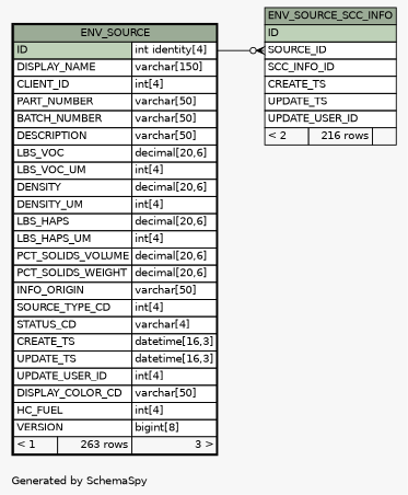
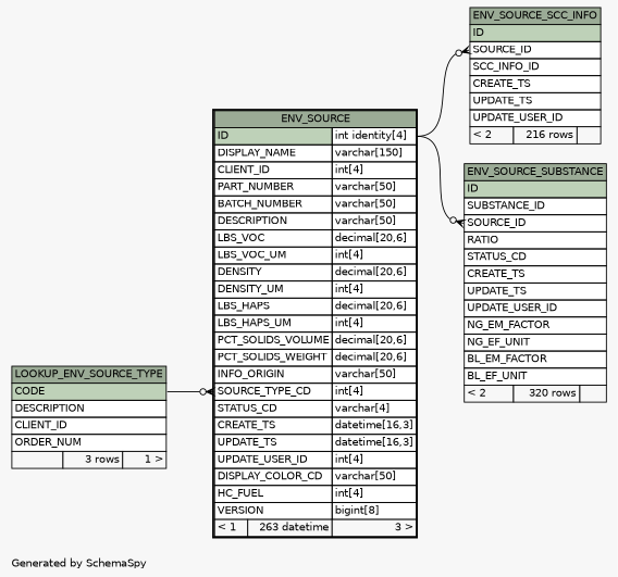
  digraph {
    bgcolor="#f7f7f7"
    fontname=Helvetica
    fontsize=11
    label="\nGenerated by SchemaSpy"
    labeljust=l
    nodesep=0.18
    rankdir=RL
    ranksep=0.46
    node [fontname=Helvetica fontsize=11 shape=plaintext]
    edge [arrowhead=none arrowsize=0.8 arrowtail=crowodot dir=back headport="ID.type:e" tailport="SOURCE_ID:w"]
-   n1 [label=<     <TABLE BORDER="2" CELLBORDER="1" CELLSPACING="0" BGCOLOR="#ffffff">       <TR><TD COLSPAN="3" BGCOLOR="#9bab96" ALIGN="CENTER">ENV_SOURCE</TD></TR>       <TR><TD PORT="ID" COLSPAN="2" BGCOLOR="#bed1b8" ALIGN="LEFT">ID</TD><TD PORT="ID.type" ALIGN="LEFT">int identity[4]</TD></TR>       <TR><TD PORT="DISPLAY_NAME" COLSPAN="2" ALIGN="LEFT">DISPLAY_NAME</TD><TD PORT="DISPLAY_NAME.type" ALIGN="LEFT">varchar[150]</TD></TR>       <TR><TD PORT="CLIENT_ID" COLSPAN="2" ALIGN="LEFT">CLIENT_ID</TD><TD PORT="CLIENT_ID.type" ALIGN="LEFT">int[4]</TD></TR>       <TR><TD PORT="PART_NUMBER" COLSPAN="2" ALIGN="LEFT">PART_NUMBER</TD><TD PORT="PART_NUMBER.type" ALIGN="LEFT">varchar[50]</TD></TR>       <TR><TD PORT="BATCH_NUMBER" COLSPAN="2" ALIGN="LEFT">BATCH_NUMBER</TD><TD PORT="BATCH_NUMBER.type" ALIGN="LEFT">varchar[50]</TD></TR>       <TR><TD PORT="DESCRIPTION" COLSPAN="2" ALIGN="LEFT">DESCRIPTION</TD><TD PORT="DESCRIPTION.type" ALIGN="LEFT">varchar[50]</TD></TR>       <TR><TD PORT="LBS_VOC" COLSPAN="2" ALIGN="LEFT">LBS_VOC</TD><TD PORT="LBS_VOC.type" ALIGN="LEFT">decimal[20,6]</TD></TR>       <TR><TD PORT="LBS_VOC_UM" COLSPAN="2" ALIGN="LEFT">LBS_VOC_UM</TD><TD PORT="LBS_VOC_UM.type" ALIGN="LEFT">int[4]</TD></TR>       <TR><TD PORT="DENSITY" COLSPAN="2" ALIGN="LEFT">DENSITY</TD><TD PORT="DENSITY.type" ALIGN="LEFT">decimal[20,6]</TD></TR>       <TR><TD PORT="DENSITY_UM" COLSPAN="2" ALIGN="LEFT">DENSITY_UM</TD><TD PORT="DENSITY_UM.type" ALIGN="LEFT">int[4]</TD></TR>       <TR><TD PORT="LBS_HAPS" COLSPAN="2" ALIGN="LEFT">LBS_HAPS</TD><TD PORT="LBS_HAPS.type" ALIGN="LEFT">decimal[20,6]</TD></TR>       <TR><TD PORT="LBS_HAPS_UM" COLSPAN="2" ALIGN="LEFT">LBS_HAPS_UM</TD><TD PORT="LBS_HAPS_UM.type" ALIGN="LEFT">int[4]</TD></TR>       <TR><TD PORT="PCT_SOLIDS_VOLUME" COLSPAN="2" ALIGN="LEFT">PCT_SOLIDS_VOLUME</TD><TD PORT="PCT_SOLIDS_VOLUME.type" ALIGN="LEFT">decimal[20,6]</TD></TR>       <TR><TD PORT="PCT_SOLIDS_WEIGHT" COLSPAN="2" ALIGN="LEFT">PCT_SOLIDS_WEIGHT</TD><TD PORT="PCT_SOLIDS_WEIGHT.type" ALIGN="LEFT">decimal[20,6]</TD></TR>       <TR><TD PORT="INFO_ORIGIN" COLSPAN="2" ALIGN="LEFT">INFO_ORIGIN</TD><TD PORT="INFO_ORIGIN.type" ALIGN="LEFT">varchar[50]</TD></TR>       <TR><TD PORT="SOURCE_TYPE_CD" COLSPAN="2" ALIGN="LEFT">SOURCE_TYPE_CD</TD><TD PORT="SOURCE_TYPE_CD.type" ALIGN="LEFT">int[4]</TD></TR>       <TR><TD PORT="STATUS_CD" COLSPAN="2" ALIGN="LEFT">STATUS_CD</TD><TD PORT="STATUS_CD.type" ALIGN="LEFT">varchar[4]</TD></TR>       <TR><TD PORT="CREATE_TS" COLSPAN="2" ALIGN="LEFT">CREATE_TS</TD><TD PORT="CREATE_TS.type" ALIGN="LEFT">datetime[16,3]</TD></TR>       <TR><TD PORT="UPDATE_TS" COLSPAN="2" ALIGN="LEFT">UPDATE_TS</TD><TD PORT="UPDATE_TS.type" ALIGN="LEFT">datetime[16,3]</TD></TR>       <TR><TD PORT="UPDATE_USER_ID" COLSPAN="2" ALIGN="LEFT">UPDATE_USER_ID</TD><TD PORT="UPDATE_USER_ID.type" ALIGN="LEFT">int[4]</TD></TR>       <TR><TD PORT="DISPLAY_COLOR_CD" COLSPAN="2" ALIGN="LEFT">DISPLAY_COLOR_CD</TD><TD PORT="DISPLAY_COLOR_CD.type" ALIGN="LEFT">varchar[50]</TD></TR>       <TR><TD PORT="HC_FUEL" COLSPAN="2" ALIGN="LEFT">HC_FUEL</TD><TD PORT="HC_FUEL.type" ALIGN="LEFT">int[4]</TD></TR>       <TR><TD PORT="VERSION" COLSPAN="2" ALIGN="LEFT">VERSION</TD><TD PORT="VERSION.type" ALIGN="LEFT">bigint[8]</TD></TR>       <TR><TD ALIGN="LEFT" BGCOLOR="#f7f7f7">&lt; 1</TD><TD ALIGN="RIGHT" BGCOLOR="#f7f7f7">263 rows</TD><TD ALIGN="RIGHT" BGCOLOR="#f7f7f7">3 &gt;</TD></TR>     </TABLE>>]
+   n1 [label=<     <TABLE BORDER="2" CELLBORDER="1" CELLSPACING="0" BGCOLOR="#ffffff">       <TR><TD COLSPAN="3" BGCOLOR="#9bab96" ALIGN="CENTER">ENV_SOURCE</TD></TR>       <TR><TD PORT="ID" COLSPAN="2" BGCOLOR="#bed1b8" ALIGN="LEFT">ID</TD><TD PORT="ID.type" ALIGN="LEFT">int identity[4]</TD></TR>       <TR><TD PORT="DISPLAY_NAME" COLSPAN="2" ALIGN="LEFT">DISPLAY_NAME</TD><TD PORT="DISPLAY_NAME.type" ALIGN="LEFT">varchar[150]</TD></TR>       <TR><TD PORT="CLIENT_ID" COLSPAN="2" ALIGN="LEFT">CLIENT_ID</TD><TD PORT="CLIENT_ID.type" ALIGN="LEFT">int[4]</TD></TR>       <TR><TD PORT="PART_NUMBER" COLSPAN="2" ALIGN="LEFT">PART_NUMBER</TD><TD PORT="PART_NUMBER.type" ALIGN="LEFT">varchar[50]</TD></TR>       <TR><TD PORT="BATCH_NUMBER" COLSPAN="2" ALIGN="LEFT">BATCH_NUMBER</TD><TD PORT="BATCH_NUMBER.type" ALIGN="LEFT">varchar[50]</TD></TR>       <TR><TD PORT="DESCRIPTION" COLSPAN="2" ALIGN="LEFT">DESCRIPTION</TD><TD PORT="DESCRIPTION.type" ALIGN="LEFT">varchar[50]</TD></TR>       <TR><TD PORT="LBS_VOC" COLSPAN="2" ALIGN="LEFT">LBS_VOC</TD><TD PORT="LBS_VOC.type" ALIGN="LEFT">decimal[20,6]</TD></TR>       <TR><TD PORT="LBS_VOC_UM" COLSPAN="2" ALIGN="LEFT">LBS_VOC_UM</TD><TD PORT="LBS_VOC_UM.type" ALIGN="LEFT">int[4]</TD></TR>       <TR><TD PORT="DENSITY" COLSPAN="2" ALIGN="LEFT">DENSITY</TD><TD PORT="DENSITY.type" ALIGN="LEFT">decimal[20,6]</TD></TR>       <TR><TD PORT="DENSITY_UM" COLSPAN="2" ALIGN="LEFT">DENSITY_UM</TD><TD PORT="DENSITY_UM.type" ALIGN="LEFT">int[4]</TD></TR>       <TR><TD PORT="LBS_HAPS" COLSPAN="2" ALIGN="LEFT">LBS_HAPS</TD><TD PORT="LBS_HAPS.type" ALIGN="LEFT">decimal[20,6]</TD></TR>       <TR><TD PORT="LBS_HAPS_UM" COLSPAN="2" ALIGN="LEFT">LBS_HAPS_UM</TD><TD PORT="LBS_HAPS_UM.type" ALIGN="LEFT">int[4]</TD></TR>       <TR><TD PORT="PCT_SOLIDS_VOLUME" COLSPAN="2" ALIGN="LEFT">PCT_SOLIDS_VOLUME</TD><TD PORT="PCT_SOLIDS_VOLUME.type" ALIGN="LEFT">decimal[20,6]</TD></TR>       <TR><TD PORT="PCT_SOLIDS_WEIGHT" COLSPAN="2" ALIGN="LEFT">PCT_SOLIDS_WEIGHT</TD><TD PORT="PCT_SOLIDS_WEIGHT.type" ALIGN="LEFT">decimal[20,6]</TD></TR>       <TR><TD PORT="INFO_ORIGIN" COLSPAN="2" ALIGN="LEFT">INFO_ORIGIN</TD><TD PORT="INFO_ORIGIN.type" ALIGN="LEFT">varchar[50]</TD></TR>       <TR><TD PORT="SOURCE_TYPE_CD" COLSPAN="2" ALIGN="LEFT">SOURCE_TYPE_CD</TD><TD PORT="SOURCE_TYPE_CD.type" ALIGN="LEFT">int[4]</TD></TR>       <TR><TD PORT="STATUS_CD" COLSPAN="2" ALIGN="LEFT">STATUS_CD</TD><TD PORT="STATUS_CD.type" ALIGN="LEFT">varchar[4]</TD></TR>       <TR><TD PORT="CREATE_TS" COLSPAN="2" ALIGN="LEFT">CREATE_TS</TD><TD PORT="CREATE_TS.type" ALIGN="LEFT">datetime[16,3]</TD></TR>       <TR><TD PORT="UPDATE_TS" COLSPAN="2" ALIGN="LEFT">UPDATE_TS</TD><TD PORT="UPDATE_TS.type" ALIGN="LEFT">datetime[16,3]</TD></TR>       <TR><TD PORT="UPDATE_USER_ID" COLSPAN="2" ALIGN="LEFT">UPDATE_USER_ID</TD><TD PORT="UPDATE_USER_ID.type" ALIGN="LEFT">int[4]</TD></TR>       <TR><TD PORT="DISPLAY_COLOR_CD" COLSPAN="2" ALIGN="LEFT">DISPLAY_COLOR_CD</TD><TD PORT="DISPLAY_COLOR_CD.type" ALIGN="LEFT">varchar[50]</TD></TR>       <TR><TD PORT="HC_FUEL" COLSPAN="2" ALIGN="LEFT">HC_FUEL</TD><TD PORT="HC_FUEL.type" ALIGN="LEFT">int[4]</TD></TR>       <TR><TD PORT="VERSION" COLSPAN="2" ALIGN="LEFT">VERSION</TD><TD PORT="VERSION.type" ALIGN="LEFT">bigint[8]</TD></TR>       <TR><TD ALIGN="LEFT" BGCOLOR="#f7f7f7">&lt; 1</TD><TD ALIGN="RIGHT" BGCOLOR="#f7f7f7">263 datetime</TD><TD ALIGN="RIGHT" BGCOLOR="#f7f7f7">3 &gt;</TD></TR>     </TABLE>>]
+   n2 [label=<     <TABLE BORDER="0" CELLBORDER="1" CELLSPACING="0" BGCOLOR="#ffffff">       <TR><TD COLSPAN="3" BGCOLOR="#9bab96" ALIGN="CENTER">LOOKUP_ENV_SOURCE_TYPE</TD></TR>       <TR><TD PORT="CODE" COLSPAN="3" BGCOLOR="#bed1b8" ALIGN="LEFT">CODE</TD></TR>       <TR><TD PORT="DESCRIPTION" COLSPAN="3" ALIGN="LEFT">DESCRIPTION</TD></TR>       <TR><TD PORT="CLIENT_ID" COLSPAN="3" ALIGN="LEFT">CLIENT_ID</TD></TR>       <TR><TD PORT="ORDER_NUM" COLSPAN="3" ALIGN="LEFT">ORDER_NUM</TD></TR>       <TR><TD ALIGN="LEFT" BGCOLOR="#f7f7f7">  </TD><TD ALIGN="RIGHT" BGCOLOR="#f7f7f7">3 rows</TD><TD ALIGN="RIGHT" BGCOLOR="#f7f7f7">1 &gt;</TD></TR>     </TABLE>>]
    n3 [label=<     <TABLE BORDER="0" CELLBORDER="1" CELLSPACING="0" BGCOLOR="#ffffff">       <TR><TD COLSPAN="3" BGCOLOR="#9bab96" ALIGN="CENTER">ENV_SOURCE_SCC_INFO</TD></TR>       <TR><TD PORT="ID" COLSPAN="3" BGCOLOR="#bed1b8" ALIGN="LEFT">ID</TD></TR>       <TR><TD PORT="SOURCE_ID" COLSPAN="3" ALIGN="LEFT">SOURCE_ID</TD></TR>       <TR><TD PORT="SCC_INFO_ID" COLSPAN="3" ALIGN="LEFT">SCC_INFO_ID</TD></TR>       <TR><TD PORT="CREATE_TS" COLSPAN="3" ALIGN="LEFT">CREATE_TS</TD></TR>       <TR><TD PORT="UPDATE_TS" COLSPAN="3" ALIGN="LEFT">UPDATE_TS</TD></TR>       <TR><TD PORT="UPDATE_USER_ID" COLSPAN="3" ALIGN="LEFT">UPDATE_USER_ID</TD></TR>       <TR><TD ALIGN="LEFT" BGCOLOR="#f7f7f7">&lt; 2</TD><TD ALIGN="RIGHT" BGCOLOR="#f7f7f7">216 rows</TD><TD ALIGN="RIGHT" BGCOLOR="#f7f7f7">  </TD></TR>     </TABLE>>]
+   n4 [label=<     <TABLE BORDER="0" CELLBORDER="1" CELLSPACING="0" BGCOLOR="#ffffff">       <TR><TD COLSPAN="3" BGCOLOR="#9bab96" ALIGN="CENTER">ENV_SOURCE_SUBSTANCE</TD></TR>       <TR><TD PORT="ID" COLSPAN="3" BGCOLOR="#bed1b8" ALIGN="LEFT">ID</TD></TR>       <TR><TD PORT="SUBSTANCE_ID" COLSPAN="3" ALIGN="LEFT">SUBSTANCE_ID</TD></TR>       <TR><TD PORT="SOURCE_ID" COLSPAN="3" ALIGN="LEFT">SOURCE_ID</TD></TR>       <TR><TD PORT="RATIO" COLSPAN="3" ALIGN="LEFT">RATIO</TD></TR>       <TR><TD PORT="STATUS_CD" COLSPAN="3" ALIGN="LEFT">STATUS_CD</TD></TR>       <TR><TD PORT="CREATE_TS" COLSPAN="3" ALIGN="LEFT">CREATE_TS</TD></TR>       <TR><TD PORT="UPDATE_TS" COLSPAN="3" ALIGN="LEFT">UPDATE_TS</TD></TR>       <TR><TD PORT="UPDATE_USER_ID" COLSPAN="3" ALIGN="LEFT">UPDATE_USER_ID</TD></TR>       <TR><TD PORT="NG_EM_FACTOR" COLSPAN="3" ALIGN="LEFT">NG_EM_FACTOR</TD></TR>       <TR><TD PORT="NG_EF_UNIT" COLSPAN="3" ALIGN="LEFT">NG_EF_UNIT</TD></TR>       <TR><TD PORT="BL_EM_FACTOR" COLSPAN="3" ALIGN="LEFT">BL_EM_FACTOR</TD></TR>       <TR><TD PORT="BL_EF_UNIT" COLSPAN="3" ALIGN="LEFT">BL_EF_UNIT</TD></TR>       <TR><TD ALIGN="LEFT" BGCOLOR="#f7f7f7">&lt; 2</TD><TD ALIGN="RIGHT" BGCOLOR="#f7f7f7">320 rows</TD><TD ALIGN="RIGHT" BGCOLOR="#f7f7f7">  </TD></TR>     </TABLE>>]
+   n1 -> n2 [headport="CODE:e" tailport="SOURCE_TYPE_CD:w"]
    n3 -> n1
+   n4 -> n1
  }
